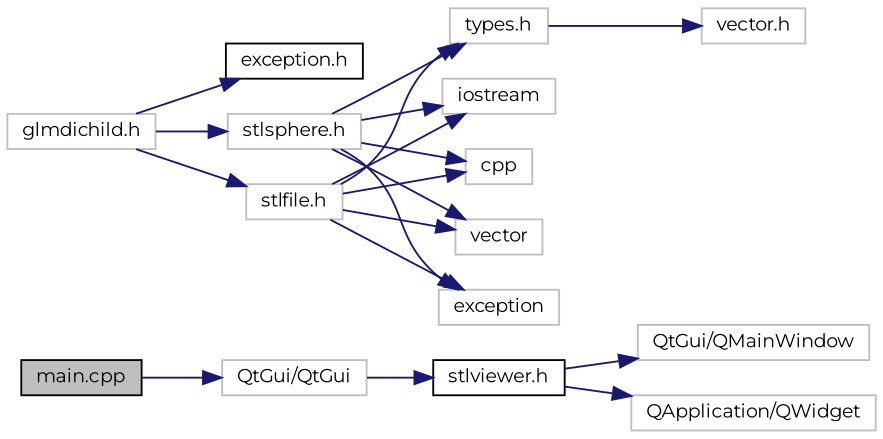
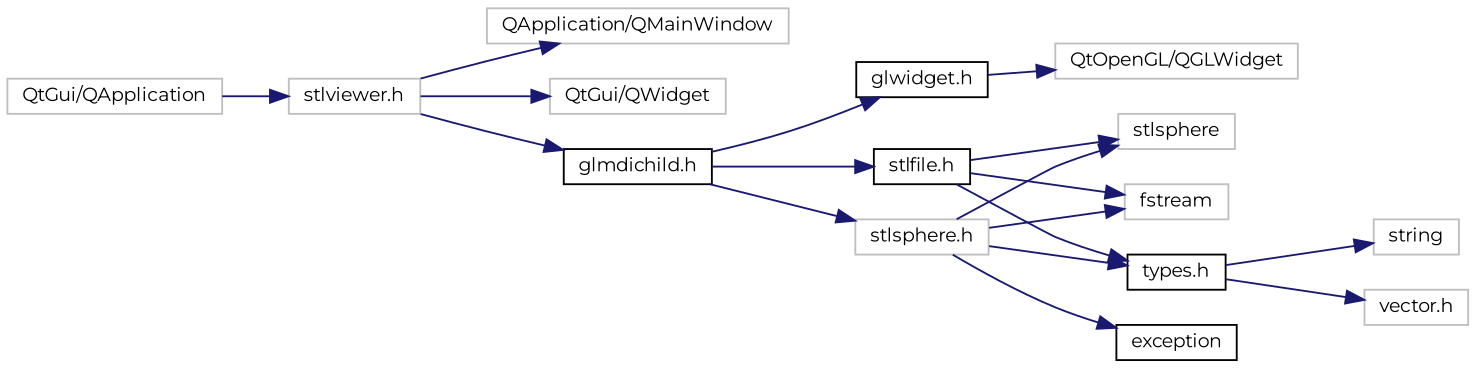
  digraph {
    fontname=Montserrat
    rankdir=LR
    node [color=grey75 fillcolor=white fontname=Montserrat fontsize=10 shape=record style=filled]
    edge [color=midnightblue fontname=Montserrat fontsize=10 labelfontname=Helvetica labelfontsize=10 style=solid]
-   n1 [color=black fillcolor=grey75 fontcolor=black height=0.2 label="main.cpp" width=0.4]
-   n2 [height=0.2 label="QtGui/QtGui" width=0.4]
-   n3 [color=black height=0.2 label="stlviewer.h" width=0.4]
-   n4 [height=0.2 label="QtGui/QMainWindow" width=0.4]
-   n5 [height=0.2 label="QApplication/QWidget" width=0.4]
-   n6 [height=0.2 label="glmdichild.h" width=0.4]
-   n7 [color=black height=0.2 label="exception.h" width=0.4]
-   n8 [height=0.2 label="stlfile.h" width=0.4]
+   n2 [height=0.2 label="QtGui/QApplication" width=0.4]
+   n3 [height=0.2 label="stlviewer.h" width=0.4]
+   n4 [height=0.2 label="QApplication/QMainWindow" width=0.4]
+   n5 [height=0.2 label="QtGui/QWidget" width=0.4]
+   n6 [color=black height=0.2 label="glmdichild.h" width=0.4]
+   n7 [color=black height=0.2 label="glwidget.h" width=0.4]
+   n8 [color=black height=0.2 label="stlfile.h" width=0.4]
    n9 [height=0.2 label="stlsphere.h" width=0.4]
-   n11 [height=0.2 label=iostream width=0.4]
-   n12 [height=0.2 label=cpp width=0.4]
-   n13 [height=0.2 label=vector width=0.4]
-   n14 [height=0.2 label=exception width=0.4]
-   n15 [height=0.2 label="types.h" width=0.4]
+   n10 [height=0.2 label="QtOpenGL/QGLWidget" width=0.4]
+   n11 [height=0.2 label=stlsphere width=0.4]
+   n12 [height=0.2 label=fstream width=0.4]
+   n14 [color=black height=0.2 label=exception width=0.4]
+   n15 [color=black height=0.2 label="types.h" width=0.4]
+   n16 [height=0.2 label=string width=0.4]
    n17 [height=0.2 label="vector.h" width=0.4]
-   n1 -> n2
    n2 -> n3
    n3 -> n4
    n3 -> n5
+   n3 -> n6
    n6 -> n7
    n6 -> n8
    n6 -> n9
+   n7 -> n10
    n8 -> n11
    n8 -> n12
-   n8 -> n13
-   n8 -> n14
    n8 -> n15
    n9 -> n11
    n9 -> n12
-   n9 -> n13
    n9 -> n14
    n9 -> n15
+   n15 -> n16
    n15 -> n17
  }
